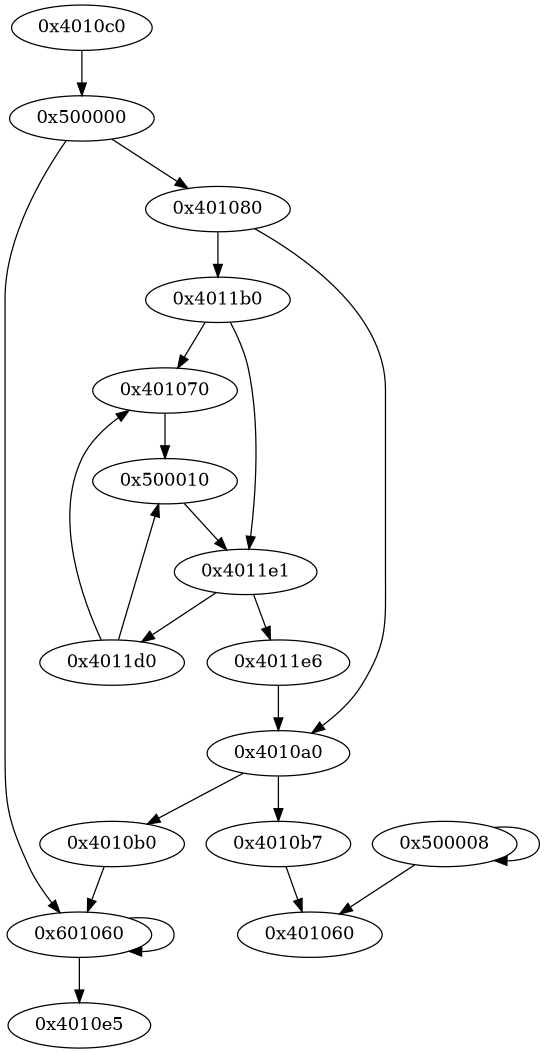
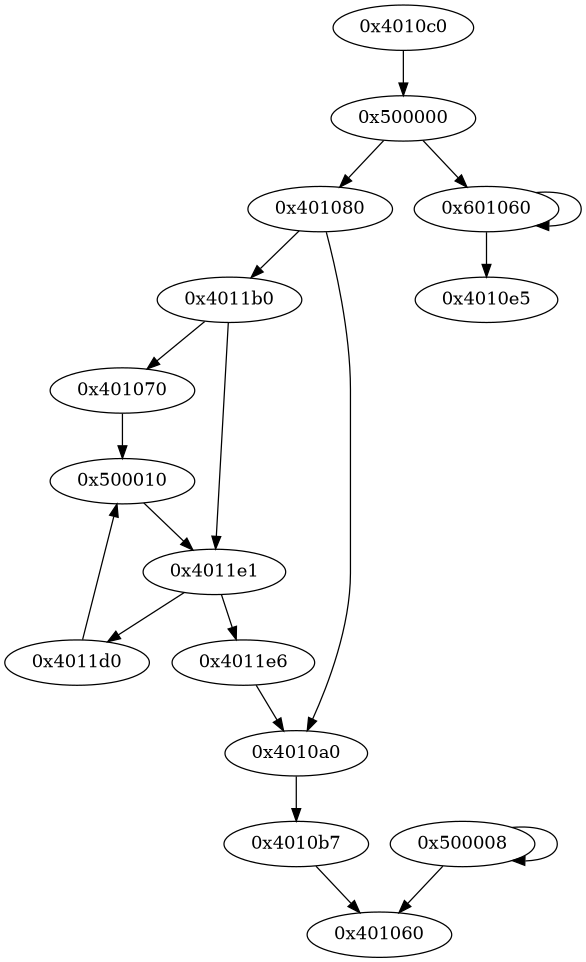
  digraph {
    n1 [label="0x4010c0"]
    n2 [label="0x500000"]
    n3 [label="0x401080"]
    n4 [label="0x601060"]
    n5 [label="0x4011b0"]
    n6 [label="0x4010a0"]
    n7 [label="0x4010e5"]
    n8 [label="0x401070"]
    n9 [label="0x4011e1"]
-   n10 [label="0x4010b0"]
    n11 [label="0x4010b7"]
    n12 [label="0x500010"]
    n13 [label="0x4011d0"]
    n14 [label="0x4011e6"]
    n15 [label="0x401060"]
    n16 [label="0x500008"]
    n1 -> n2
    n2 -> n3
    n2 -> n4
    n3 -> n5
    n3 -> n6
    n4 -> n4
    n4 -> n7
    n5 -> n8
    n5 -> n9
-   n6 -> n10
    n6 -> n11
    n8 -> n12
    n9 -> n13
    n9 -> n14
-   n10 -> n4
    n11 -> n15
    n12 -> n9
-   n13 -> n8
    n13 -> n12
    n14 -> n6
    n16 -> n15
    n16 -> n16
  }
